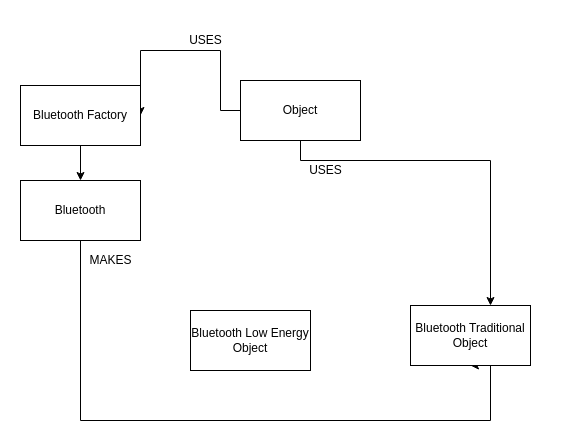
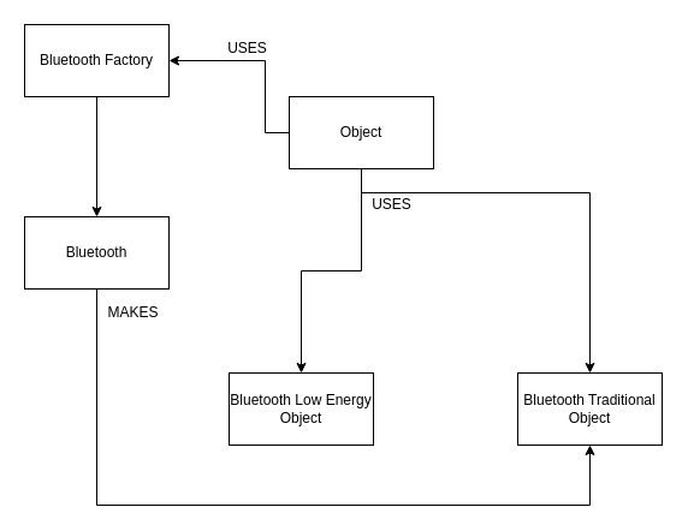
  <mxCell id="0" />
  <mxCell id="1" parent="0" />
  <mxCell id="2" style="edgeStyle=orthogonalEdgeStyle;rounded=0;orthogonalLoop=1;jettySize=auto;html=1;exitX=0;exitY=0.5;exitDx=0;exitDy=0;entryX=1;entryY=0.5;entryDx=0;entryDy=0;" edge="1" parent="1" source="5" target="9"><mxGeometry relative="1" as="geometry"><Array as="points"><mxPoint x="220" y="110" /><mxPoint x="220" y="50" /></Array></mxGeometry></mxCell>
+ <mxCell id="3" style="edgeStyle=orthogonalEdgeStyle;rounded=0;orthogonalLoop=1;jettySize=auto;html=1;entryX=0.5;entryY=0;entryDx=0;entryDy=0;" edge="1" parent="1" source="5" target="10"><mxGeometry relative="1" as="geometry" /></mxCell>
  <mxCell id="4" style="edgeStyle=orthogonalEdgeStyle;rounded=0;orthogonalLoop=1;jettySize=auto;html=1;" edge="1" parent="1" source="5" target="11"><mxGeometry relative="1" as="geometry"><Array as="points"><mxPoint x="300" y="160" /><mxPoint x="490" y="160" /></Array></mxGeometry></mxCell>
  <mxCell id="5" value="Object" style="rounded=0;whiteSpace=wrap;html=1;" vertex="1" parent="1"><mxGeometry x="240" y="80" width="120" height="60" as="geometry" /></mxCell>
  <mxCell id="6" style="edgeStyle=orthogonalEdgeStyle;rounded=0;orthogonalLoop=1;jettySize=auto;html=1;entryX=0.5;entryY=1;entryDx=0;entryDy=0;" edge="1" parent="1" source="7" target="11"><mxGeometry relative="1" as="geometry"><Array as="points"><mxPoint x="80" y="420" /><mxPoint x="490" y="420" /></Array></mxGeometry></mxCell>
  <mxCell id="7" value="Bluetooth" style="rounded=0;whiteSpace=wrap;html=1;" vertex="1" parent="1"><mxGeometry x="20" y="180" width="120" height="60" as="geometry" /></mxCell>
  <mxCell id="8" style="edgeStyle=orthogonalEdgeStyle;rounded=0;orthogonalLoop=1;jettySize=auto;html=1;" edge="1" parent="1" source="9" target="7"><mxGeometry relative="1" as="geometry" /></mxCell>
- <mxCell id="9" value="Bluetooth Factory" style="rounded=0;whiteSpace=wrap;html=1;" vertex="1" parent="1"><mxGeometry x="20" y="85" width="120" height="60" as="geometry" /></mxCell>
+ <mxCell id="9" value="Bluetooth Factory" style="rounded=0;whiteSpace=wrap;html=1;" vertex="1" parent="1"><mxGeometry x="20" y="20" width="120" height="60" as="geometry" /></mxCell>
  <mxCell id="10" value="Bluetooth Low Energy Object" style="rounded=0;whiteSpace=wrap;html=1;" vertex="1" parent="1"><mxGeometry x="190" y="310" width="120" height="60" as="geometry" /></mxCell>
- <mxCell id="11" value="Bluetooth Traditional Object" style="rounded=0;whiteSpace=wrap;html=1;" vertex="1" parent="1"><mxGeometry x="410" y="305" width="120" height="60" as="geometry" /></mxCell>
+ <mxCell id="11" value="Bluetooth Traditional Object" style="rounded=0;whiteSpace=wrap;html=1;" vertex="1" parent="1"><mxGeometry x="430" y="310" width="120" height="60" as="geometry" /></mxCell>
  <mxCell id="12" value="USES" style="text;html=1;align=center;verticalAlign=middle;resizable=0;points=[];autosize=1;" vertex="1" parent="1"><mxGeometry x="180" y="30" width="50" height="20" as="geometry" /></mxCell>
  <mxCell id="13" value="USES" style="text;html=1;align=center;verticalAlign=middle;resizable=0;points=[];autosize=1;" vertex="1" parent="1"><mxGeometry x="300" y="160" width="50" height="20" as="geometry" /></mxCell>
  <mxCell id="14" value="MAKES" style="text;html=1;align=center;verticalAlign=middle;resizable=0;points=[];autosize=1;" vertex="1" parent="1"><mxGeometry x="80" y="250" width="60" height="20" as="geometry" /></mxCell>
